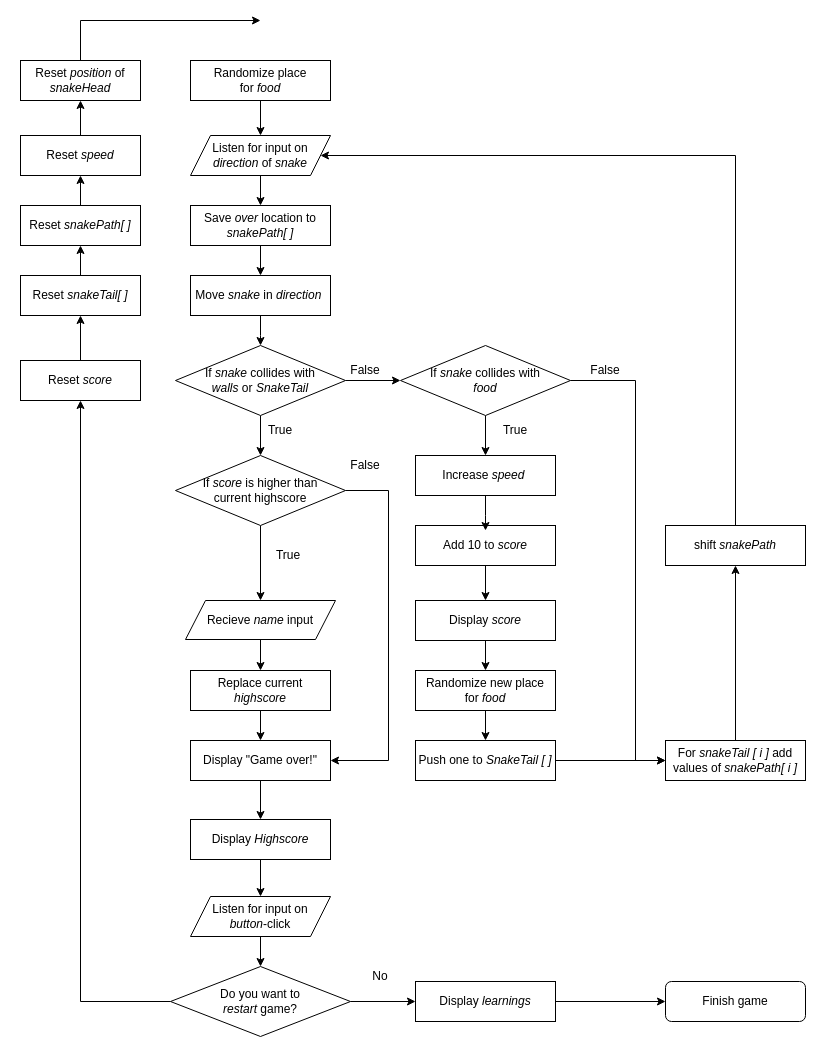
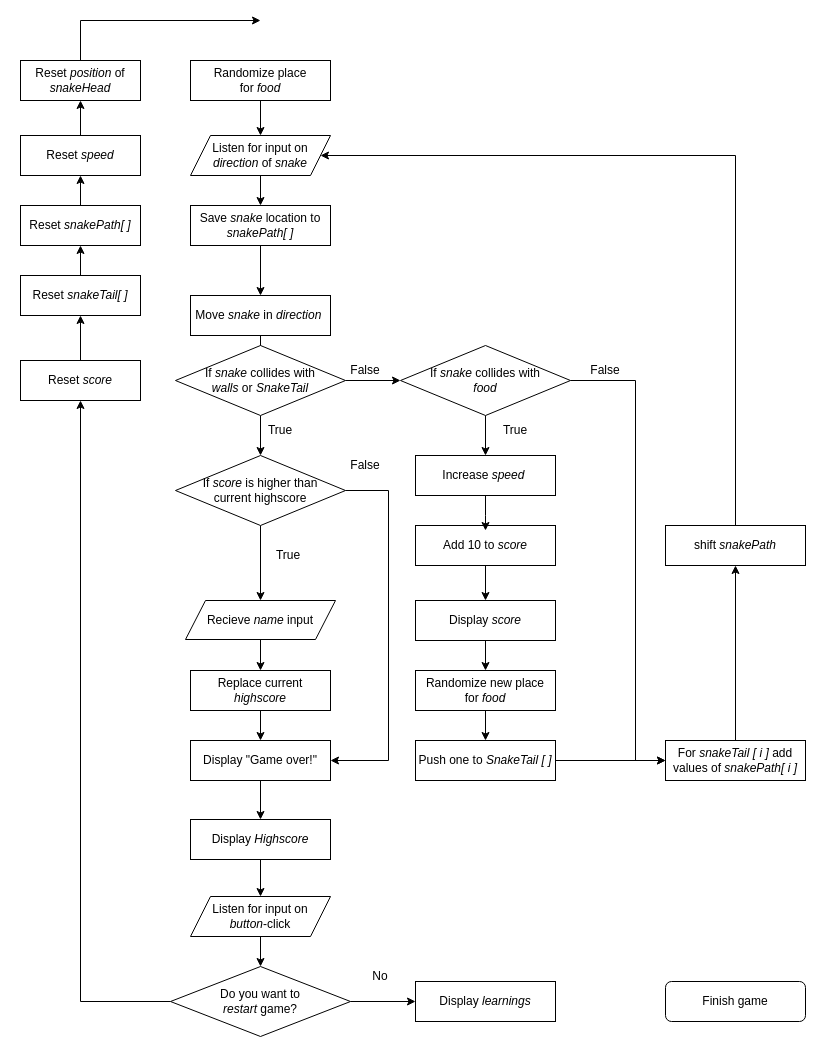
  <mxCell id="0" />
  <mxCell id="1" parent="0" />
  <mxCell id="2" value="" style="edgeStyle=orthogonalEdgeStyle;rounded=0;orthogonalLoop=1;jettySize=auto;html=1;" parent="1" source="3" target="5" edge="1"><mxGeometry relative="1" as="geometry" /></mxCell>
  <mxCell id="3" value="Randomize place &lt;br&gt;for &lt;i&gt;food&lt;/i&gt;" style="rounded=0;whiteSpace=wrap;html=1;" parent="1" vertex="1"><mxGeometry x="190" y="60" width="140" height="40" as="geometry" /></mxCell>
  <mxCell id="4" value="" style="edgeStyle=orthogonalEdgeStyle;rounded=0;orthogonalLoop=1;jettySize=auto;html=1;entryX=0.5;entryY=0;entryDx=0;entryDy=0;" parent="1" source="5" target="7" edge="1"><mxGeometry relative="1" as="geometry" /></mxCell>
  <mxCell id="5" value="Listen for input on &lt;i&gt;direction&lt;/i&gt; of &lt;i&gt;snake&lt;/i&gt;" style="shape=parallelogram;perimeter=parallelogramPerimeter;whiteSpace=wrap;html=1;fixedSize=1;" parent="1" vertex="1"><mxGeometry x="190" y="135" width="140" height="40" as="geometry" /></mxCell>
  <mxCell id="6" value="" style="edgeStyle=orthogonalEdgeStyle;rounded=0;orthogonalLoop=1;jettySize=auto;html=1;" parent="1" source="7" target="36" edge="1"><mxGeometry relative="1" as="geometry" /></mxCell>
- <mxCell id="7" value="Save &lt;i&gt;over&amp;nbsp;&lt;/i&gt;location to &lt;i&gt;snakePath[ ]&lt;/i&gt;" style="rounded=0;whiteSpace=wrap;html=1;" parent="1" vertex="1"><mxGeometry x="190" y="205" width="140" height="40" as="geometry" /></mxCell>
+ <mxCell id="7" value="Save &lt;i&gt;snake&amp;nbsp;&lt;/i&gt;location to &lt;i&gt;snakePath[ ]&lt;/i&gt;" style="rounded=0;whiteSpace=wrap;html=1;" parent="1" vertex="1"><mxGeometry x="190" y="205" width="140" height="40" as="geometry" /></mxCell>
  <mxCell id="8" style="edgeStyle=orthogonalEdgeStyle;rounded=0;orthogonalLoop=1;jettySize=auto;html=1;exitX=0.5;exitY=1;exitDx=0;exitDy=0;" parent="1" edge="1"><mxGeometry relative="1" as="geometry"><mxPoint x="360" y="120" as="sourcePoint" /><mxPoint x="360" y="120" as="targetPoint" /></mxGeometry></mxCell>
  <mxCell id="9" value="" style="edgeStyle=orthogonalEdgeStyle;rounded=0;orthogonalLoop=1;jettySize=auto;html=1;" parent="1" source="10" target="14" edge="1"><mxGeometry relative="1" as="geometry" /></mxCell>
  <mxCell id="10" value="For&amp;nbsp;&lt;i&gt;snakeTail [ i ]&amp;nbsp;&lt;/i&gt;add values of &lt;i&gt;snakePath[ i ]&lt;/i&gt;" style="rounded=0;whiteSpace=wrap;html=1;" parent="1" vertex="1"><mxGeometry x="665" y="740" width="140" height="40" as="geometry" /></mxCell>
  <mxCell id="11" value="" style="edgeStyle=orthogonalEdgeStyle;rounded=0;orthogonalLoop=1;jettySize=auto;html=1;" edge="1" parent="1" source="12" target="57"><mxGeometry relative="1" as="geometry" /></mxCell>
  <mxCell id="12" value="Display &quot;Game over!&quot;" style="whiteSpace=wrap;html=1;" parent="1" vertex="1"><mxGeometry x="190" y="740" width="140" height="40" as="geometry" /></mxCell>
  <mxCell id="13" value="" style="edgeStyle=orthogonalEdgeStyle;rounded=0;orthogonalLoop=1;jettySize=auto;html=1;entryX=1;entryY=0.5;entryDx=0;entryDy=0;exitX=0.5;exitY=0;exitDx=0;exitDy=0;" parent="1" source="14" target="5" edge="1"><mxGeometry relative="1" as="geometry"><mxPoint x="610" y="285" as="targetPoint" /><Array as="points"><mxPoint x="735" y="155" /></Array></mxGeometry></mxCell>
  <mxCell id="14" value="shift&amp;nbsp;&lt;i&gt;snakePath&lt;/i&gt;" style="rounded=0;whiteSpace=wrap;html=1;" parent="1" vertex="1"><mxGeometry x="665" y="525" width="140" height="40" as="geometry" /></mxCell>
  <mxCell id="15" value="" style="edgeStyle=orthogonalEdgeStyle;rounded=0;orthogonalLoop=1;jettySize=auto;html=1;" parent="1" source="17" target="25" edge="1"><mxGeometry relative="1" as="geometry" /></mxCell>
  <mxCell id="16" value="" style="edgeStyle=orthogonalEdgeStyle;rounded=0;orthogonalLoop=1;jettySize=auto;html=1;" edge="1" parent="1" source="17" target="22"><mxGeometry relative="1" as="geometry" /></mxCell>
  <mxCell id="17" value="Do you want to &lt;br&gt;&lt;i&gt;restart &lt;/i&gt;game?" style="rhombus;whiteSpace=wrap;html=1;" parent="1" vertex="1"><mxGeometry x="170" y="966" width="180" height="70" as="geometry" /></mxCell>
  <mxCell id="18" value="Finish game" style="rounded=1;whiteSpace=wrap;html=1;" parent="1" vertex="1"><mxGeometry x="665" y="981" width="140" height="40" as="geometry" /></mxCell>
  <mxCell id="19" value="" style="edgeStyle=orthogonalEdgeStyle;rounded=0;orthogonalLoop=1;jettySize=auto;html=1;entryX=0.5;entryY=0;entryDx=0;entryDy=0;" parent="1" source="20" target="17" edge="1"><mxGeometry relative="1" as="geometry"><Array as="points" /></mxGeometry></mxCell>
  <mxCell id="20" value="Listen for input on &lt;br&gt;&lt;i&gt;button&lt;/i&gt;-click" style="shape=parallelogram;perimeter=parallelogramPerimeter;whiteSpace=wrap;html=1;fixedSize=1;" parent="1" vertex="1"><mxGeometry x="190" y="896" width="140" height="40" as="geometry" /></mxCell>
- <mxCell id="21" value="" style="edgeStyle=orthogonalEdgeStyle;rounded=0;orthogonalLoop=1;jettySize=auto;html=1;entryX=0;entryY=0.5;entryDx=0;entryDy=0;" parent="1" source="22" target="18" edge="1"><mxGeometry relative="1" as="geometry"><mxPoint x="665" y="1001" as="targetPoint" /></mxGeometry></mxCell>
  <mxCell id="22" value="Display &lt;i&gt;learnings&lt;/i&gt;" style="whiteSpace=wrap;html=1;" parent="1" vertex="1"><mxGeometry x="415" y="981" width="140" height="40" as="geometry" /></mxCell>
  <mxCell id="23" value="No" style="text;html=1;strokeColor=none;fillColor=none;align=center;verticalAlign=middle;whiteSpace=wrap;rounded=0;" parent="1" vertex="1"><mxGeometry x="360" y="966" width="40" height="20" as="geometry" /></mxCell>
  <mxCell id="24" value="" style="edgeStyle=orthogonalEdgeStyle;rounded=0;orthogonalLoop=1;jettySize=auto;html=1;" parent="1" source="25" target="27" edge="1"><mxGeometry relative="1" as="geometry" /></mxCell>
  <mxCell id="25" value="Reset &lt;i&gt;score&lt;/i&gt;" style="whiteSpace=wrap;html=1;" parent="1" vertex="1"><mxGeometry x="20" y="360" width="120" height="40" as="geometry" /></mxCell>
  <mxCell id="26" value="" style="edgeStyle=orthogonalEdgeStyle;rounded=0;orthogonalLoop=1;jettySize=auto;html=1;" edge="1" parent="1" source="27" target="53"><mxGeometry relative="1" as="geometry" /></mxCell>
  <mxCell id="27" value="Reset &lt;i&gt;snakeTail[ ]&lt;/i&gt;" style="whiteSpace=wrap;html=1;" parent="1" vertex="1"><mxGeometry x="20" y="275" width="120" height="40" as="geometry" /></mxCell>
  <mxCell id="28" value="" style="edgeStyle=orthogonalEdgeStyle;rounded=0;orthogonalLoop=1;jettySize=auto;html=1;" parent="1" source="30" target="55" edge="1"><mxGeometry relative="1" as="geometry" /></mxCell>
  <mxCell id="29" value="" style="edgeStyle=orthogonalEdgeStyle;rounded=0;orthogonalLoop=1;jettySize=auto;html=1;" edge="1" parent="1" source="53" target="30"><mxGeometry relative="1" as="geometry" /></mxCell>
  <mxCell id="30" value="Reset &lt;i&gt;speed&lt;/i&gt;" style="whiteSpace=wrap;html=1;" parent="1" vertex="1"><mxGeometry x="20" y="135" width="120" height="40" as="geometry" /></mxCell>
  <mxCell id="31" value="" style="edgeStyle=orthogonalEdgeStyle;rounded=0;orthogonalLoop=1;jettySize=auto;html=1;entryX=0.5;entryY=0;entryDx=0;entryDy=0;" parent="1" source="32" target="50" edge="1"><mxGeometry relative="1" as="geometry" /></mxCell>
  <mxCell id="32" value="Add 10 to &lt;i&gt;score&lt;/i&gt;" style="rounded=0;whiteSpace=wrap;html=1;" parent="1" vertex="1"><mxGeometry x="415" y="525" width="140" height="40" as="geometry" /></mxCell>
  <mxCell id="33" value="" style="edgeStyle=orthogonalEdgeStyle;rounded=0;orthogonalLoop=1;jettySize=auto;html=1;" parent="1" source="34" target="10" edge="1"><mxGeometry relative="1" as="geometry" /></mxCell>
  <mxCell id="34" value="Push one to &lt;i&gt;SnakeTail [ ]&lt;/i&gt;" style="rounded=0;whiteSpace=wrap;html=1;" parent="1" vertex="1"><mxGeometry x="415" y="740" width="140" height="40" as="geometry" /></mxCell>
  <mxCell id="35" value="" style="edgeStyle=orthogonalEdgeStyle;rounded=0;orthogonalLoop=1;jettySize=auto;html=1;" parent="1" source="36" edge="1"><mxGeometry relative="1" as="geometry"><mxPoint x="260" y="345" as="targetPoint" /></mxGeometry></mxCell>
- <mxCell id="36" value="Move &lt;i&gt;&lt;span&gt;snake&lt;/span&gt;&amp;nbsp;&lt;/i&gt;in &lt;i&gt;direction&lt;/i&gt;&amp;nbsp;" style="rounded=0;whiteSpace=wrap;html=1;fontStyle=0" parent="1" vertex="1"><mxGeometry x="190" y="275" width="140" height="40" as="geometry" /></mxCell>
+ <mxCell id="36" value="Move &lt;i&gt;&lt;span&gt;snake&lt;/span&gt;&amp;nbsp;&lt;/i&gt;in &lt;i&gt;direction&lt;/i&gt;&amp;nbsp;" style="rounded=0;whiteSpace=wrap;html=1;fontStyle=0" parent="1" vertex="1"><mxGeometry x="190" y="295" width="140" height="40" as="geometry" /></mxCell>
  <mxCell id="37" value="" style="edgeStyle=orthogonalEdgeStyle;rounded=0;orthogonalLoop=1;jettySize=auto;html=1;" parent="1" source="38" edge="1"><mxGeometry relative="1" as="geometry"><mxPoint x="485" y="530" as="targetPoint" /></mxGeometry></mxCell>
  <mxCell id="38" value="Increase &lt;i&gt;speed&amp;nbsp;&lt;/i&gt;" style="rounded=0;whiteSpace=wrap;html=1;" parent="1" vertex="1"><mxGeometry x="415" y="455" width="140" height="40" as="geometry" /></mxCell>
  <mxCell id="39" value="" style="edgeStyle=orthogonalEdgeStyle;rounded=0;orthogonalLoop=1;jettySize=auto;html=1;entryX=0;entryY=0.5;entryDx=0;entryDy=0;" parent="1" source="41" target="44" edge="1"><mxGeometry relative="1" as="geometry"><mxPoint x="380.143" y="380.059" as="targetPoint" /></mxGeometry></mxCell>
  <mxCell id="40" value="" style="edgeStyle=orthogonalEdgeStyle;rounded=0;orthogonalLoop=1;jettySize=auto;html=1;" edge="1" parent="1" source="41" target="60"><mxGeometry relative="1" as="geometry" /></mxCell>
  <mxCell id="41" value="If&amp;nbsp;&lt;i&gt;snake&lt;/i&gt;&amp;nbsp;collides with &lt;br&gt;&lt;i&gt;walls &lt;/i&gt;or &lt;i&gt;SnakeTail&lt;/i&gt;" style="rhombus;whiteSpace=wrap;html=1;" parent="1" vertex="1"><mxGeometry x="175" y="345" width="170" height="70" as="geometry" /></mxCell>
  <mxCell id="42" value="" style="edgeStyle=orthogonalEdgeStyle;rounded=0;orthogonalLoop=1;jettySize=auto;html=1;entryX=0;entryY=0.5;entryDx=0;entryDy=0;" parent="1" source="44" target="10" edge="1"><mxGeometry relative="1" as="geometry"><mxPoint x="675" y="380" as="targetPoint" /><Array as="points"><mxPoint x="635" y="380" /><mxPoint x="635" y="760" /></Array></mxGeometry></mxCell>
  <mxCell id="43" value="" style="edgeStyle=orthogonalEdgeStyle;rounded=0;orthogonalLoop=1;jettySize=auto;html=1;" parent="1" source="44" target="38" edge="1"><mxGeometry relative="1" as="geometry" /></mxCell>
  <mxCell id="44" value="If&amp;nbsp;&lt;i&gt;snake &lt;/i&gt;collides with &lt;br&gt;&lt;i&gt;food&lt;/i&gt;" style="rhombus;whiteSpace=wrap;html=1;" parent="1" vertex="1"><mxGeometry x="400" y="345" width="170" height="70" as="geometry" /></mxCell>
  <mxCell id="45" value="True" style="text;html=1;strokeColor=none;fillColor=none;align=center;verticalAlign=middle;whiteSpace=wrap;rounded=0;" parent="1" vertex="1"><mxGeometry x="495" y="420" width="40" height="20" as="geometry" /></mxCell>
  <mxCell id="46" value="False" style="text;html=1;strokeColor=none;fillColor=none;align=center;verticalAlign=middle;whiteSpace=wrap;rounded=0;" parent="1" vertex="1"><mxGeometry x="585" y="360" width="40" height="20" as="geometry" /></mxCell>
  <mxCell id="47" value="False" style="text;html=1;strokeColor=none;fillColor=none;align=center;verticalAlign=middle;whiteSpace=wrap;rounded=0;" parent="1" vertex="1"><mxGeometry x="345" y="360" width="40" height="20" as="geometry" /></mxCell>
  <mxCell id="48" value="True" style="text;html=1;strokeColor=none;fillColor=none;align=center;verticalAlign=middle;whiteSpace=wrap;rounded=0;" parent="1" vertex="1"><mxGeometry x="260" y="420" width="40" height="20" as="geometry" /></mxCell>
  <mxCell id="49" value="" style="edgeStyle=orthogonalEdgeStyle;rounded=0;orthogonalLoop=1;jettySize=auto;html=1;entryX=0.5;entryY=0;entryDx=0;entryDy=0;" parent="1" source="50" target="52" edge="1"><mxGeometry relative="1" as="geometry" /></mxCell>
  <mxCell id="50" value="Display&amp;nbsp;&lt;i&gt;score&lt;/i&gt;" style="rounded=0;whiteSpace=wrap;html=1;" parent="1" vertex="1"><mxGeometry x="415" y="600" width="140" height="40" as="geometry" /></mxCell>
  <mxCell id="51" value="" style="edgeStyle=orthogonalEdgeStyle;rounded=0;orthogonalLoop=1;jettySize=auto;html=1;" parent="1" source="52" target="34" edge="1"><mxGeometry relative="1" as="geometry" /></mxCell>
  <mxCell id="52" value="Randomize new place &lt;br&gt;for &lt;i&gt;food&lt;/i&gt;" style="rounded=0;whiteSpace=wrap;html=1;" parent="1" vertex="1"><mxGeometry x="415" y="670" width="140" height="40" as="geometry" /></mxCell>
  <mxCell id="53" value="Reset &lt;i&gt;snakePath[ ]&lt;/i&gt;" style="whiteSpace=wrap;html=1;" parent="1" vertex="1"><mxGeometry x="20" y="205" width="120" height="40" as="geometry" /></mxCell>
  <mxCell id="54" value="" style="edgeStyle=orthogonalEdgeStyle;rounded=0;orthogonalLoop=1;jettySize=auto;html=1;" parent="1" source="55" edge="1"><mxGeometry relative="1" as="geometry"><mxPoint x="260" y="20" as="targetPoint" /><Array as="points"><mxPoint x="80" y="20" /></Array></mxGeometry></mxCell>
  <mxCell id="55" value="Reset &lt;i&gt;position&lt;/i&gt;&amp;nbsp;of &lt;i&gt;snakeHead&lt;/i&gt;" style="whiteSpace=wrap;html=1;" parent="1" vertex="1"><mxGeometry x="20" y="60" width="120" height="40" as="geometry" /></mxCell>
  <mxCell id="56" value="" style="edgeStyle=orthogonalEdgeStyle;rounded=0;orthogonalLoop=1;jettySize=auto;html=1;" edge="1" parent="1" source="57" target="20"><mxGeometry relative="1" as="geometry" /></mxCell>
  <mxCell id="57" value="Display &lt;i&gt;Highscore&lt;/i&gt;" style="whiteSpace=wrap;html=1;" vertex="1" parent="1"><mxGeometry x="190" y="819" width="140" height="40" as="geometry" /></mxCell>
  <mxCell id="58" value="" style="edgeStyle=orthogonalEdgeStyle;rounded=0;orthogonalLoop=1;jettySize=auto;html=1;" edge="1" parent="1" source="60" target="62"><mxGeometry relative="1" as="geometry" /></mxCell>
  <mxCell id="59" value="" style="edgeStyle=orthogonalEdgeStyle;rounded=0;orthogonalLoop=1;jettySize=auto;html=1;entryX=1;entryY=0.5;entryDx=0;entryDy=0;" edge="1" parent="1" source="60" target="12"><mxGeometry relative="1" as="geometry"><Array as="points"><mxPoint x="388" y="490" /><mxPoint x="388" y="760" /></Array></mxGeometry></mxCell>
  <mxCell id="60" value="If &lt;i&gt;score &lt;/i&gt;is higher than&lt;br&gt;current highscore" style="rhombus;whiteSpace=wrap;html=1;" vertex="1" parent="1"><mxGeometry x="175" y="455" width="170" height="70" as="geometry" /></mxCell>
  <mxCell id="61" value="" style="edgeStyle=orthogonalEdgeStyle;rounded=0;orthogonalLoop=1;jettySize=auto;html=1;" edge="1" parent="1" source="62" target="64"><mxGeometry relative="1" as="geometry" /></mxCell>
  <mxCell id="62" value="Recieve &lt;i&gt;name&lt;/i&gt;&amp;nbsp;input" style="shape=parallelogram;perimeter=parallelogramPerimeter;whiteSpace=wrap;html=1;fixedSize=1;" vertex="1" parent="1"><mxGeometry x="185" y="600" width="150" height="39" as="geometry" /></mxCell>
  <mxCell id="63" value="" style="edgeStyle=orthogonalEdgeStyle;rounded=0;orthogonalLoop=1;jettySize=auto;html=1;entryX=0.5;entryY=0;entryDx=0;entryDy=0;" edge="1" parent="1" source="64" target="12"><mxGeometry relative="1" as="geometry" /></mxCell>
  <mxCell id="64" value="Replace current &lt;i&gt;highscore&lt;/i&gt;" style="whiteSpace=wrap;html=1;" vertex="1" parent="1"><mxGeometry x="190" y="670" width="140" height="40" as="geometry" /></mxCell>
  <mxCell id="65" value="True" style="text;html=1;strokeColor=none;fillColor=none;align=center;verticalAlign=middle;whiteSpace=wrap;rounded=0;" vertex="1" parent="1"><mxGeometry x="268" y="545" width="40" height="20" as="geometry" /></mxCell>
  <mxCell id="66" value="False" style="text;html=1;strokeColor=none;fillColor=none;align=center;verticalAlign=middle;whiteSpace=wrap;rounded=0;" vertex="1" parent="1"><mxGeometry x="345" y="455" width="40" height="20" as="geometry" /></mxCell>
